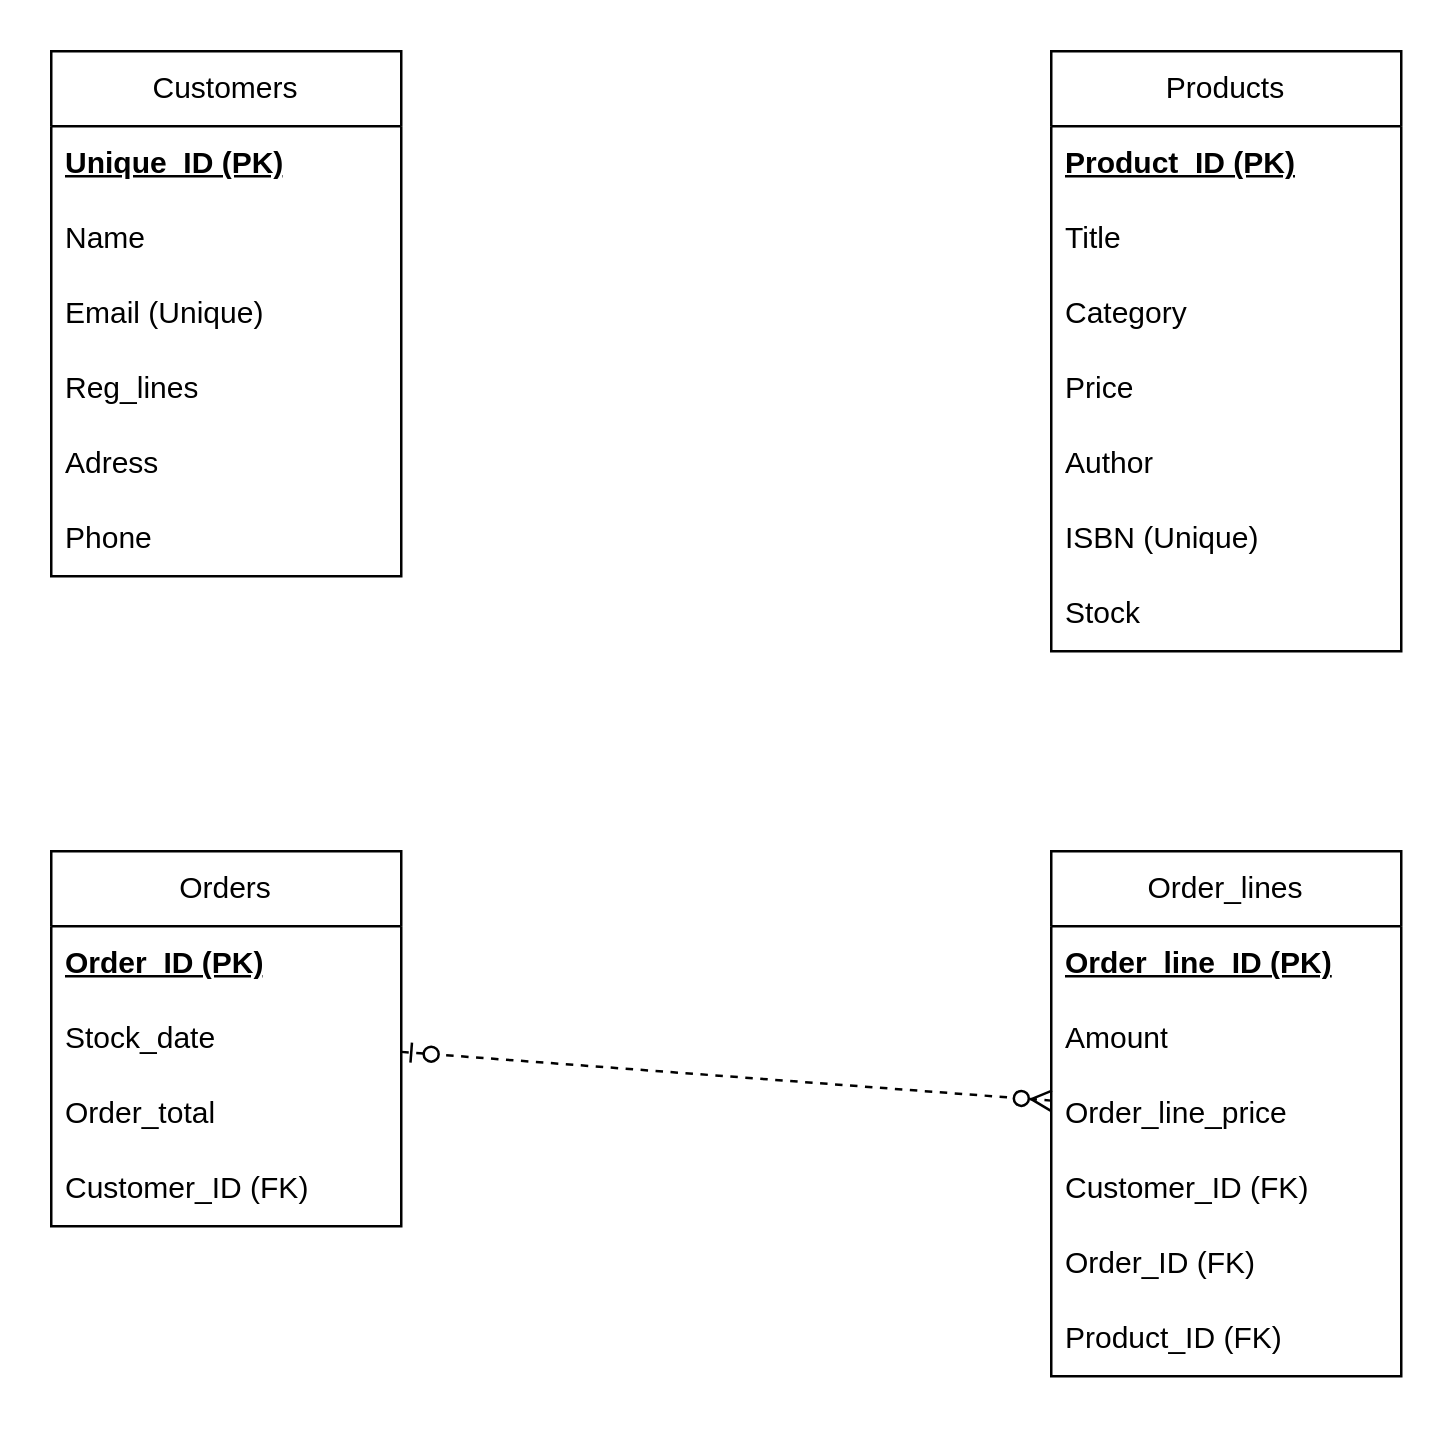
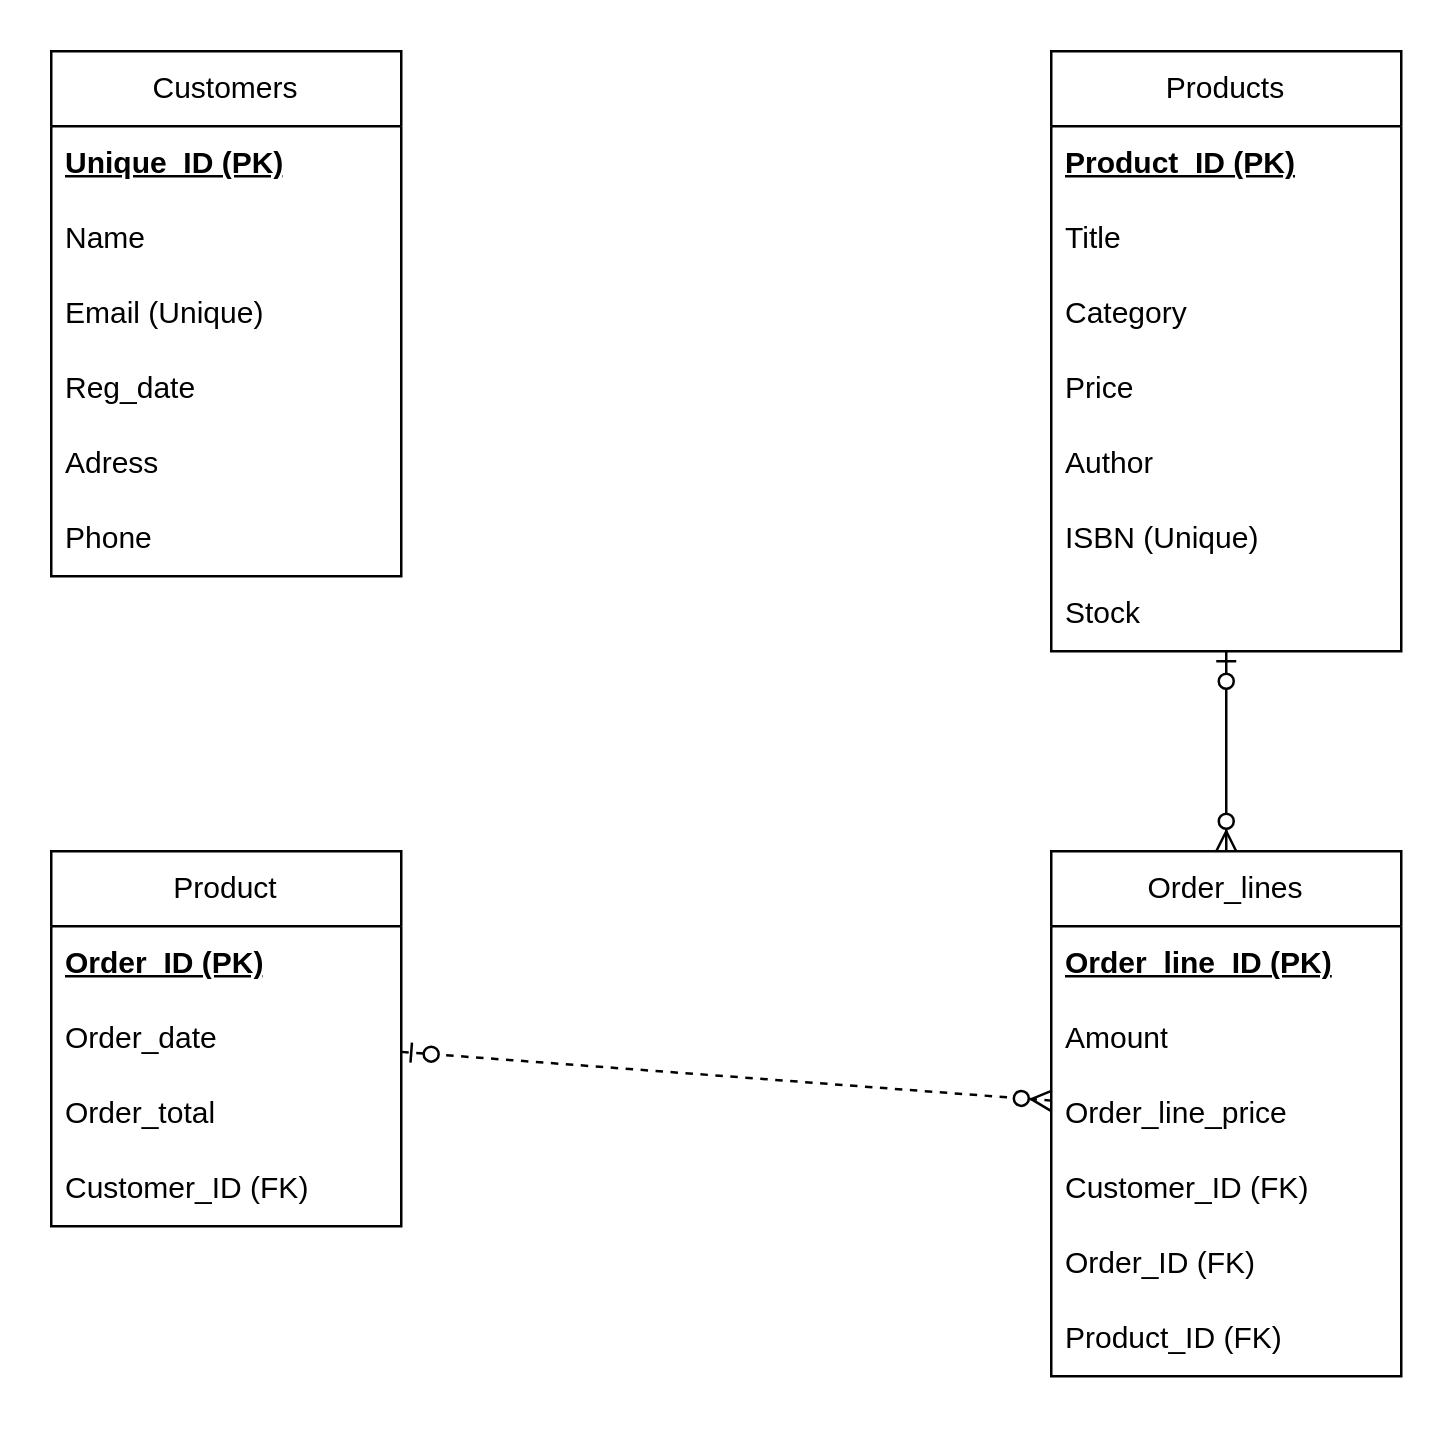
  <mxCell id="0" />
  <mxCell id="1" parent="0" />
  <mxCell id="2" value="Customers" style="swimlane;fontStyle=0;childLayout=stackLayout;horizontal=1;startSize=30;horizontalStack=0;resizeParent=1;resizeParentMax=0;resizeLast=0;collapsible=1;marginBottom=0;whiteSpace=wrap;html=1;" vertex="1" parent="1"><mxGeometry x="20" y="20" width="140" height="210" as="geometry" /></mxCell>
  <mxCell id="3" value="&lt;b&gt;&lt;u&gt;Unique_ID (PK)&lt;/u&gt;&lt;/b&gt;" style="text;strokeColor=none;fillColor=none;align=left;verticalAlign=middle;spacingLeft=4;spacingRight=4;overflow=hidden;points=[[0,0.5],[1,0.5]];portConstraint=eastwest;rotatable=0;whiteSpace=wrap;html=1;" vertex="1" parent="2"><mxGeometry y="30" width="140" height="30" as="geometry" /></mxCell>
  <mxCell id="4" value="Name" style="text;strokeColor=none;fillColor=none;align=left;verticalAlign=middle;spacingLeft=4;spacingRight=4;overflow=hidden;points=[[0,0.5],[1,0.5]];portConstraint=eastwest;rotatable=0;whiteSpace=wrap;html=1;" vertex="1" parent="2"><mxGeometry y="60" width="140" height="30" as="geometry" /></mxCell>
  <mxCell id="5" value="Email (Unique)" style="text;strokeColor=none;fillColor=none;align=left;verticalAlign=middle;spacingLeft=4;spacingRight=4;overflow=hidden;points=[[0,0.5],[1,0.5]];portConstraint=eastwest;rotatable=0;whiteSpace=wrap;html=1;" vertex="1" parent="2"><mxGeometry y="90" width="140" height="30" as="geometry" /></mxCell>
- <mxCell id="6" value="Reg_lines" style="text;strokeColor=none;fillColor=none;align=left;verticalAlign=middle;spacingLeft=4;spacingRight=4;overflow=hidden;points=[[0,0.5],[1,0.5]];portConstraint=eastwest;rotatable=0;whiteSpace=wrap;html=1;resizeHeight=1;" vertex="1" parent="2"><mxGeometry y="120" width="140" height="30" as="geometry" /></mxCell>
+ <mxCell id="6" value="Reg_date" style="text;strokeColor=none;fillColor=none;align=left;verticalAlign=middle;spacingLeft=4;spacingRight=4;overflow=hidden;points=[[0,0.5],[1,0.5]];portConstraint=eastwest;rotatable=0;whiteSpace=wrap;html=1;resizeHeight=1;" vertex="1" parent="2"><mxGeometry y="120" width="140" height="30" as="geometry" /></mxCell>
  <mxCell id="7" value="Adress" style="text;strokeColor=none;fillColor=none;align=left;verticalAlign=middle;spacingLeft=4;spacingRight=4;overflow=hidden;points=[[0,0.5],[1,0.5]];portConstraint=eastwest;rotatable=0;whiteSpace=wrap;html=1;resizeHeight=1;" vertex="1" parent="2"><mxGeometry y="150" width="140" height="30" as="geometry" /></mxCell>
  <mxCell id="8" value="Phone" style="text;strokeColor=none;fillColor=none;align=left;verticalAlign=middle;spacingLeft=4;spacingRight=4;overflow=hidden;points=[[0,0.5],[1,0.5]];portConstraint=eastwest;rotatable=0;whiteSpace=wrap;html=1;resizeHeight=1;" vertex="1" parent="2"><mxGeometry y="180" width="140" height="30" as="geometry" /></mxCell>
- <mxCell id="9" value="Orders" style="swimlane;fontStyle=0;childLayout=stackLayout;horizontal=1;startSize=30;horizontalStack=0;resizeParent=1;resizeParentMax=0;resizeLast=0;collapsible=1;marginBottom=0;whiteSpace=wrap;html=1;" vertex="1" parent="1"><mxGeometry x="20" y="340" width="140" height="150" as="geometry" /></mxCell>
+ <mxCell id="9" value="Product" style="swimlane;fontStyle=0;childLayout=stackLayout;horizontal=1;startSize=30;horizontalStack=0;resizeParent=1;resizeParentMax=0;resizeLast=0;collapsible=1;marginBottom=0;whiteSpace=wrap;html=1;" vertex="1" parent="1"><mxGeometry x="20" y="340" width="140" height="150" as="geometry" /></mxCell>
  <mxCell id="10" value="&lt;u&gt;&lt;b&gt;Order_ID (PK)&lt;/b&gt;&lt;/u&gt;" style="text;strokeColor=none;fillColor=none;align=left;verticalAlign=middle;spacingLeft=4;spacingRight=4;overflow=hidden;points=[[0,0.5],[1,0.5]];portConstraint=eastwest;rotatable=0;whiteSpace=wrap;html=1;" vertex="1" parent="9"><mxGeometry y="30" width="140" height="30" as="geometry" /></mxCell>
- <mxCell id="11" value="Stock_date" style="text;strokeColor=none;fillColor=none;align=left;verticalAlign=middle;spacingLeft=4;spacingRight=4;overflow=hidden;points=[[0,0.5],[1,0.5]];portConstraint=eastwest;rotatable=0;whiteSpace=wrap;html=1;" vertex="1" parent="9"><mxGeometry y="60" width="140" height="30" as="geometry" /></mxCell>
+ <mxCell id="11" value="Order_date" style="text;strokeColor=none;fillColor=none;align=left;verticalAlign=middle;spacingLeft=4;spacingRight=4;overflow=hidden;points=[[0,0.5],[1,0.5]];portConstraint=eastwest;rotatable=0;whiteSpace=wrap;html=1;" vertex="1" parent="9"><mxGeometry y="60" width="140" height="30" as="geometry" /></mxCell>
  <mxCell id="12" value="Order_total" style="text;strokeColor=none;fillColor=none;align=left;verticalAlign=middle;spacingLeft=4;spacingRight=4;overflow=hidden;points=[[0,0.5],[1,0.5]];portConstraint=eastwest;rotatable=0;whiteSpace=wrap;html=1;" vertex="1" parent="9"><mxGeometry y="90" width="140" height="30" as="geometry" /></mxCell>
  <mxCell id="13" value="Customer_ID (FK)" style="text;strokeColor=none;fillColor=none;align=left;verticalAlign=middle;spacingLeft=4;spacingRight=4;overflow=hidden;points=[[0,0.5],[1,0.5]];portConstraint=eastwest;rotatable=0;whiteSpace=wrap;html=1;" vertex="1" parent="9"><mxGeometry y="120" width="140" height="30" as="geometry" /></mxCell>
  <mxCell id="14" value="Products" style="swimlane;fontStyle=0;childLayout=stackLayout;horizontal=1;startSize=30;horizontalStack=0;resizeParent=1;resizeParentMax=0;resizeLast=0;collapsible=1;marginBottom=0;whiteSpace=wrap;html=1;" vertex="1" parent="1"><mxGeometry x="420" y="20" width="140" height="240" as="geometry" /></mxCell>
  <mxCell id="15" value="&lt;b&gt;&lt;u&gt;Product_ID (PK)&lt;/u&gt;&lt;/b&gt;" style="text;strokeColor=none;fillColor=none;align=left;verticalAlign=middle;spacingLeft=4;spacingRight=4;overflow=hidden;points=[[0,0.5],[1,0.5]];portConstraint=eastwest;rotatable=0;whiteSpace=wrap;html=1;resizeHeight=1;" vertex="1" parent="14"><mxGeometry y="30" width="140" height="30" as="geometry" /></mxCell>
  <mxCell id="16" value="Title" style="text;strokeColor=none;fillColor=none;align=left;verticalAlign=middle;spacingLeft=4;spacingRight=4;overflow=hidden;points=[[0,0.5],[1,0.5]];portConstraint=eastwest;rotatable=0;whiteSpace=wrap;html=1;" vertex="1" parent="14"><mxGeometry y="60" width="140" height="30" as="geometry" /></mxCell>
  <mxCell id="17" value="Category" style="text;strokeColor=none;fillColor=none;align=left;verticalAlign=middle;spacingLeft=4;spacingRight=4;overflow=hidden;points=[[0,0.5],[1,0.5]];portConstraint=eastwest;rotatable=0;whiteSpace=wrap;html=1;" vertex="1" parent="14"><mxGeometry y="90" width="140" height="30" as="geometry" /></mxCell>
  <mxCell id="18" value="Price" style="text;strokeColor=none;fillColor=none;align=left;verticalAlign=middle;spacingLeft=4;spacingRight=4;overflow=hidden;points=[[0,0.5],[1,0.5]];portConstraint=eastwest;rotatable=0;whiteSpace=wrap;html=1;" vertex="1" parent="14"><mxGeometry y="120" width="140" height="30" as="geometry" /></mxCell>
  <mxCell id="19" value="Author" style="text;strokeColor=none;fillColor=none;align=left;verticalAlign=middle;spacingLeft=4;spacingRight=4;overflow=hidden;points=[[0,0.5],[1,0.5]];portConstraint=eastwest;rotatable=0;whiteSpace=wrap;html=1;resizeHeight=1;" vertex="1" parent="14"><mxGeometry y="150" width="140" height="30" as="geometry" /></mxCell>
  <mxCell id="20" value="ISBN (Unique)" style="text;strokeColor=none;fillColor=none;align=left;verticalAlign=middle;spacingLeft=4;spacingRight=4;overflow=hidden;points=[[0,0.5],[1,0.5]];portConstraint=eastwest;rotatable=0;whiteSpace=wrap;html=1;resizeHeight=1;" vertex="1" parent="14"><mxGeometry y="180" width="140" height="30" as="geometry" /></mxCell>
  <mxCell id="21" value="Stock" style="text;strokeColor=none;fillColor=none;align=left;verticalAlign=middle;spacingLeft=4;spacingRight=4;overflow=hidden;points=[[0,0.5],[1,0.5]];portConstraint=eastwest;rotatable=0;whiteSpace=wrap;html=1;resizeHeight=1;" vertex="1" parent="14"><mxGeometry y="210" width="140" height="30" as="geometry" /></mxCell>
  <mxCell id="22" value="Order_lines" style="swimlane;fontStyle=0;childLayout=stackLayout;horizontal=1;startSize=30;horizontalStack=0;resizeParent=1;resizeParentMax=0;resizeLast=0;collapsible=1;marginBottom=0;whiteSpace=wrap;html=1;" vertex="1" parent="1"><mxGeometry x="420" y="340" width="140" height="210" as="geometry" /></mxCell>
  <mxCell id="23" value="&lt;b&gt;&lt;u&gt;Order_line_ID (PK)&lt;/u&gt;&lt;/b&gt;" style="text;strokeColor=none;fillColor=none;align=left;verticalAlign=middle;spacingLeft=4;spacingRight=4;overflow=hidden;points=[[0,0.5],[1,0.5]];portConstraint=eastwest;rotatable=0;whiteSpace=wrap;html=1;" vertex="1" parent="22"><mxGeometry y="30" width="140" height="30" as="geometry" /></mxCell>
  <mxCell id="24" value="Amount" style="text;strokeColor=none;fillColor=none;align=left;verticalAlign=middle;spacingLeft=4;spacingRight=4;overflow=hidden;points=[[0,0.5],[1,0.5]];portConstraint=eastwest;rotatable=0;whiteSpace=wrap;html=1;" vertex="1" parent="22"><mxGeometry y="60" width="140" height="30" as="geometry" /></mxCell>
  <mxCell id="25" value="Order_line_price" style="text;strokeColor=none;fillColor=none;align=left;verticalAlign=middle;spacingLeft=4;spacingRight=4;overflow=hidden;points=[[0,0.5],[1,0.5]];portConstraint=eastwest;rotatable=0;whiteSpace=wrap;html=1;" vertex="1" parent="22"><mxGeometry y="90" width="140" height="30" as="geometry" /></mxCell>
  <mxCell id="26" value="Customer_ID (FK)" style="text;strokeColor=none;fillColor=none;align=left;verticalAlign=middle;spacingLeft=4;spacingRight=4;overflow=hidden;points=[[0,0.5],[1,0.5]];portConstraint=eastwest;rotatable=0;whiteSpace=wrap;html=1;" vertex="1" parent="22"><mxGeometry y="120" width="140" height="30" as="geometry" /></mxCell>
  <mxCell id="27" value="Order_ID (FK)" style="text;strokeColor=none;fillColor=none;align=left;verticalAlign=middle;spacingLeft=4;spacingRight=4;overflow=hidden;points=[[0,0.5],[1,0.5]];portConstraint=eastwest;rotatable=0;whiteSpace=wrap;html=1;" vertex="1" parent="22"><mxGeometry y="150" width="140" height="30" as="geometry" /></mxCell>
  <mxCell id="28" value="Product_ID (FK)" style="text;strokeColor=none;fillColor=none;align=left;verticalAlign=middle;spacingLeft=4;spacingRight=4;overflow=hidden;points=[[0,0.5],[1,0.5]];portConstraint=eastwest;rotatable=0;whiteSpace=wrap;html=1;" vertex="1" parent="22"><mxGeometry y="180" width="140" height="30" as="geometry" /></mxCell>
  <mxCell id="29" value="" style="fontSize=12;html=1;endArrow=ERzeroToMany;startArrow=ERzeroToOne;rounded=0;dashed=1;" edge="1" parent="1" source="9" target="22"><mxGeometry width="100" height="100" relative="1" as="geometry"><mxPoint x="290" y="400" as="sourcePoint" /><mxPoint x="290" y="260" as="targetPoint" /></mxGeometry></mxCell>
+ <mxCell id="30" value="" style="fontSize=12;html=1;endArrow=ERzeroToMany;startArrow=ERzeroToOne;rounded=0;" edge="1" parent="1" source="14" target="22"><mxGeometry width="100" height="100" relative="1" as="geometry"><mxPoint x="110" y="360" as="sourcePoint" /><mxPoint x="110" y="220" as="targetPoint" /></mxGeometry></mxCell>
